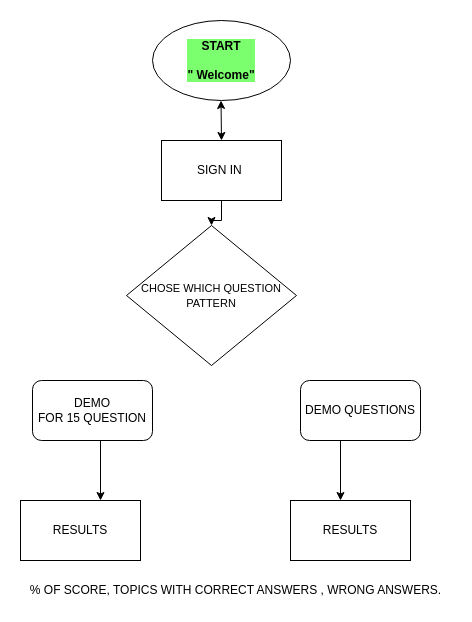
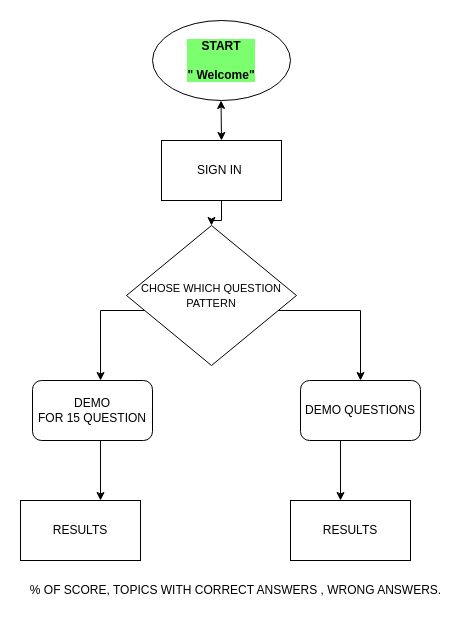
  <mxCell id="0" />
  <mxCell id="1" parent="0" />
  <mxCell id="2" value="START&lt;br&gt;&lt;br&gt;&quot; Welcome&quot;" style="ellipse;whiteSpace=wrap;html=1;labelBackgroundColor=#7CFF6E;fontStyle=1" vertex="1" parent="1"><mxGeometry x="152" y="20" width="138" height="80" as="geometry" /></mxCell>
  <mxCell id="3" value="" style="endArrow=classic;startArrow=classic;html=1;" edge="1" parent="1"><mxGeometry width="50" height="50" relative="1" as="geometry"><mxPoint x="221" y="140" as="sourcePoint" /><mxPoint x="220.5" y="100" as="targetPoint" /><Array as="points" /></mxGeometry></mxCell>
+ <mxCell id="4" style="edgeStyle=orthogonalEdgeStyle;rounded=0;orthogonalLoop=1;jettySize=auto;html=1;entryX=0.5;entryY=0;entryDx=0;entryDy=0;" edge="1" parent="1" source="6" target="8"><mxGeometry relative="1" as="geometry"><mxPoint x="350" y="380" as="targetPoint" /><Array as="points"><mxPoint x="360" y="310" /></Array></mxGeometry></mxCell>
+ <mxCell id="5" style="edgeStyle=orthogonalEdgeStyle;rounded=0;orthogonalLoop=1;jettySize=auto;html=1;entryX=0.567;entryY=0;entryDx=0;entryDy=0;entryPerimeter=0;" edge="1" parent="1" source="6" target="7"><mxGeometry relative="1" as="geometry"><mxPoint x="100" y="300" as="targetPoint" /><Array as="points"><mxPoint x="100" y="310" /></Array></mxGeometry></mxCell>
  <mxCell id="6" value="&lt;span style=&quot;&quot;&gt;&lt;font style=&quot;font-size: 11px&quot;&gt;CHOSE WHICH QUESTION PATTERN&lt;/font&gt;&lt;/span&gt;" style="rhombus;whiteSpace=wrap;html=1;labelBackgroundColor=none;" vertex="1" parent="1"><mxGeometry x="126" y="225" width="170" height="140" as="geometry" /></mxCell>
  <mxCell id="7" value="DEMO&lt;br&gt;FOR 15 QUESTION" style="rounded=1;whiteSpace=wrap;html=1;labelBackgroundColor=none;" vertex="1" parent="1"><mxGeometry x="32" y="380" width="120" height="60" as="geometry" /></mxCell>
  <mxCell id="8" value="DEMO QUESTIONS&lt;br&gt;" style="rounded=1;whiteSpace=wrap;html=1;labelBackgroundColor=none;" vertex="1" parent="1"><mxGeometry x="300" y="380" width="120" height="60" as="geometry" /></mxCell>
  <mxCell id="9" value="" style="edgeStyle=orthogonalEdgeStyle;rounded=0;orthogonalLoop=1;jettySize=auto;html=1;" edge="1" parent="1" source="10" target="6"><mxGeometry relative="1" as="geometry" /></mxCell>
  <mxCell id="10" value="SIGN IN&amp;nbsp;" style="rounded=0;whiteSpace=wrap;html=1;labelBackgroundColor=none;" vertex="1" parent="1"><mxGeometry x="161" y="140" width="120" height="60" as="geometry" /></mxCell>
  <mxCell id="11" value="" style="endArrow=classic;html=1;" edge="1" parent="1"><mxGeometry width="50" height="50" relative="1" as="geometry"><mxPoint x="100" y="440" as="sourcePoint" /><mxPoint x="100" y="500" as="targetPoint" /><Array as="points" /></mxGeometry></mxCell>
  <mxCell id="12" value="" style="endArrow=classic;html=1;" edge="1" parent="1"><mxGeometry width="50" height="50" relative="1" as="geometry"><mxPoint x="340" y="440" as="sourcePoint" /><mxPoint x="340" y="500" as="targetPoint" /><Array as="points" /></mxGeometry></mxCell>
  <mxCell id="13" value="RESULTS" style="rounded=0;whiteSpace=wrap;html=1;labelBackgroundColor=none;" vertex="1" parent="1"><mxGeometry x="20" y="500" width="120" height="60" as="geometry" /></mxCell>
  <mxCell id="14" value="RESULTS" style="rounded=0;whiteSpace=wrap;html=1;labelBackgroundColor=none;" vertex="1" parent="1"><mxGeometry x="290" y="500" width="120" height="60" as="geometry" /></mxCell>
  <mxCell id="15" value="% OF SCORE, TOPICS WITH CORRECT ANSWERS , WRONG ANSWERS." style="text;html=1;align=center;verticalAlign=middle;resizable=0;points=[];autosize=1;" vertex="1" parent="1"><mxGeometry x="20" y="580" width="430" height="20" as="geometry" /></mxCell>
